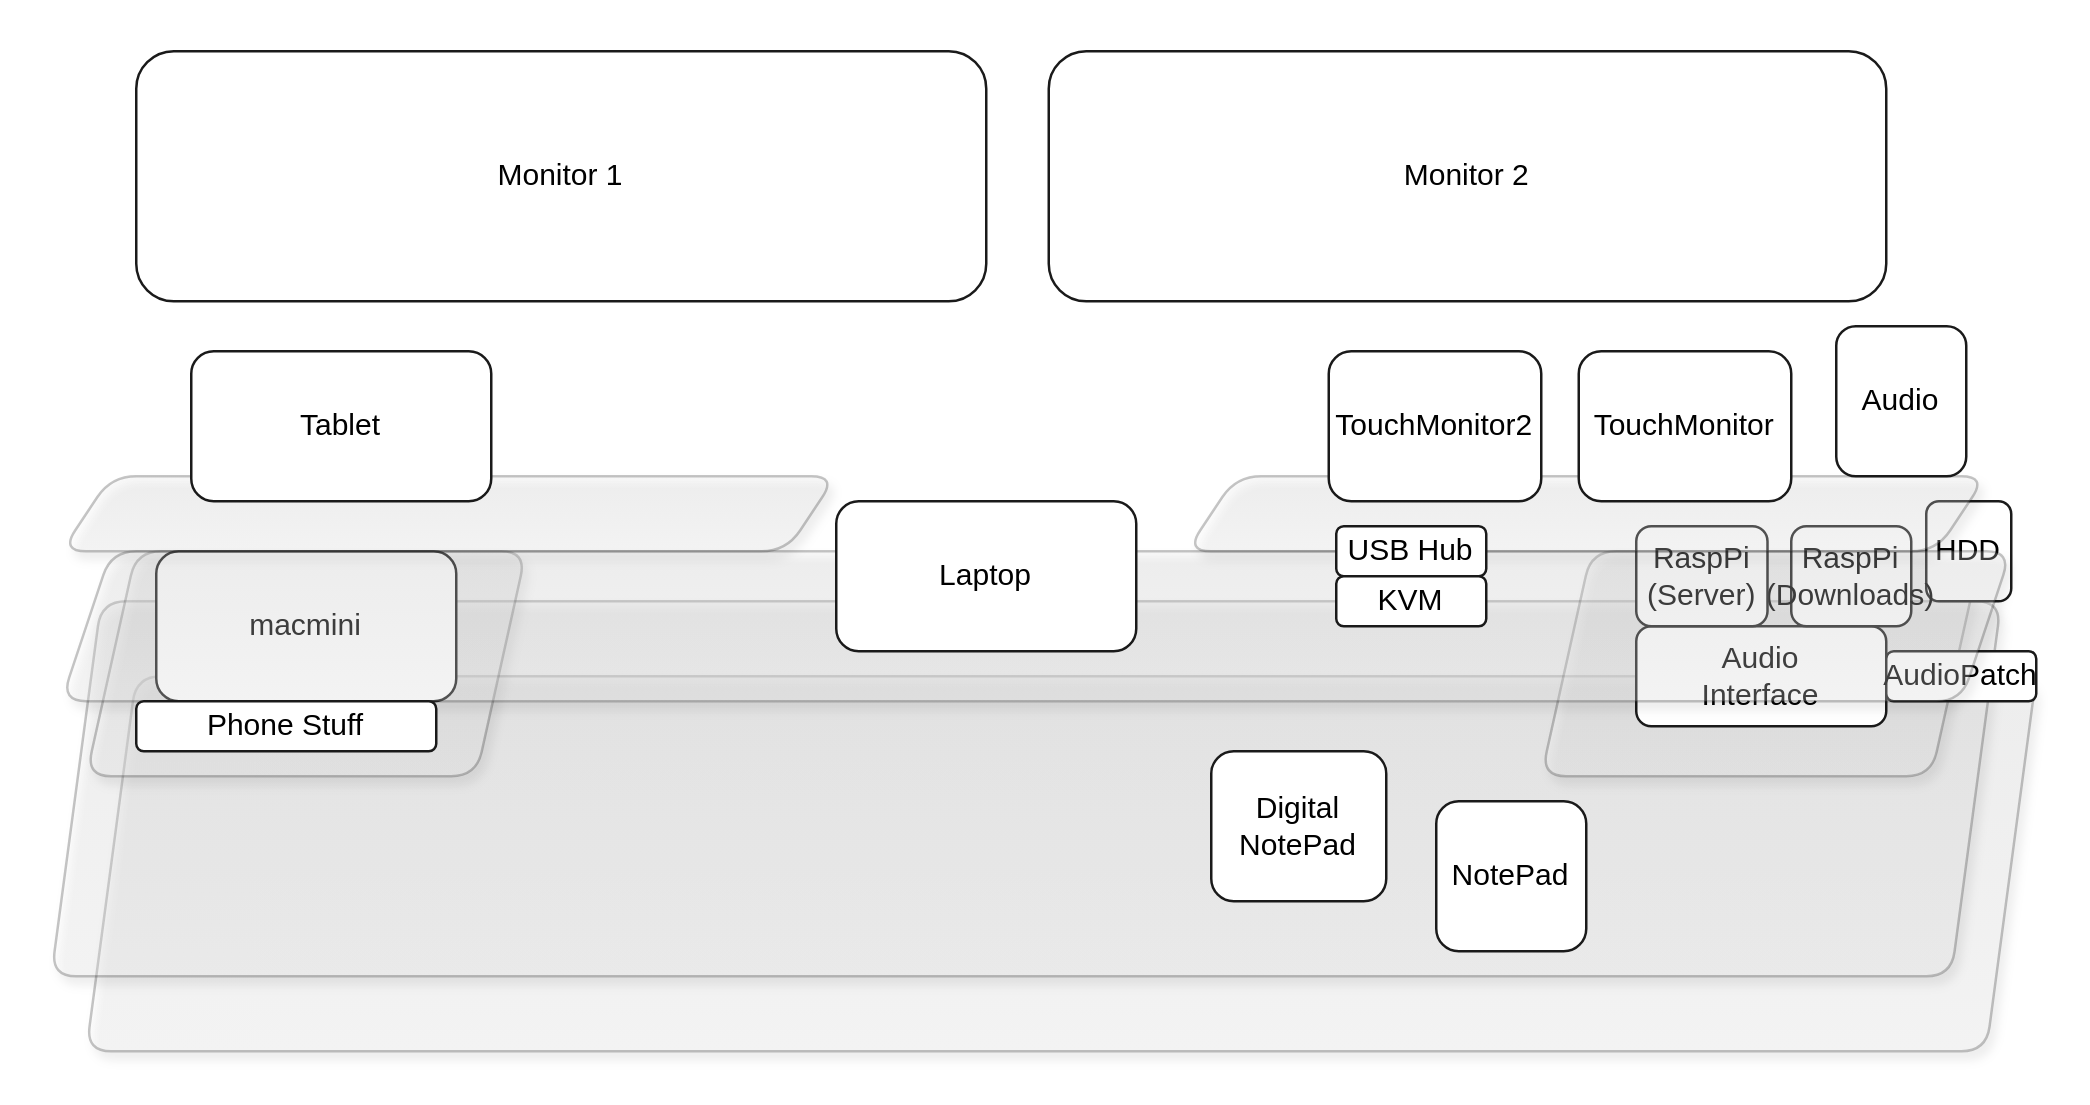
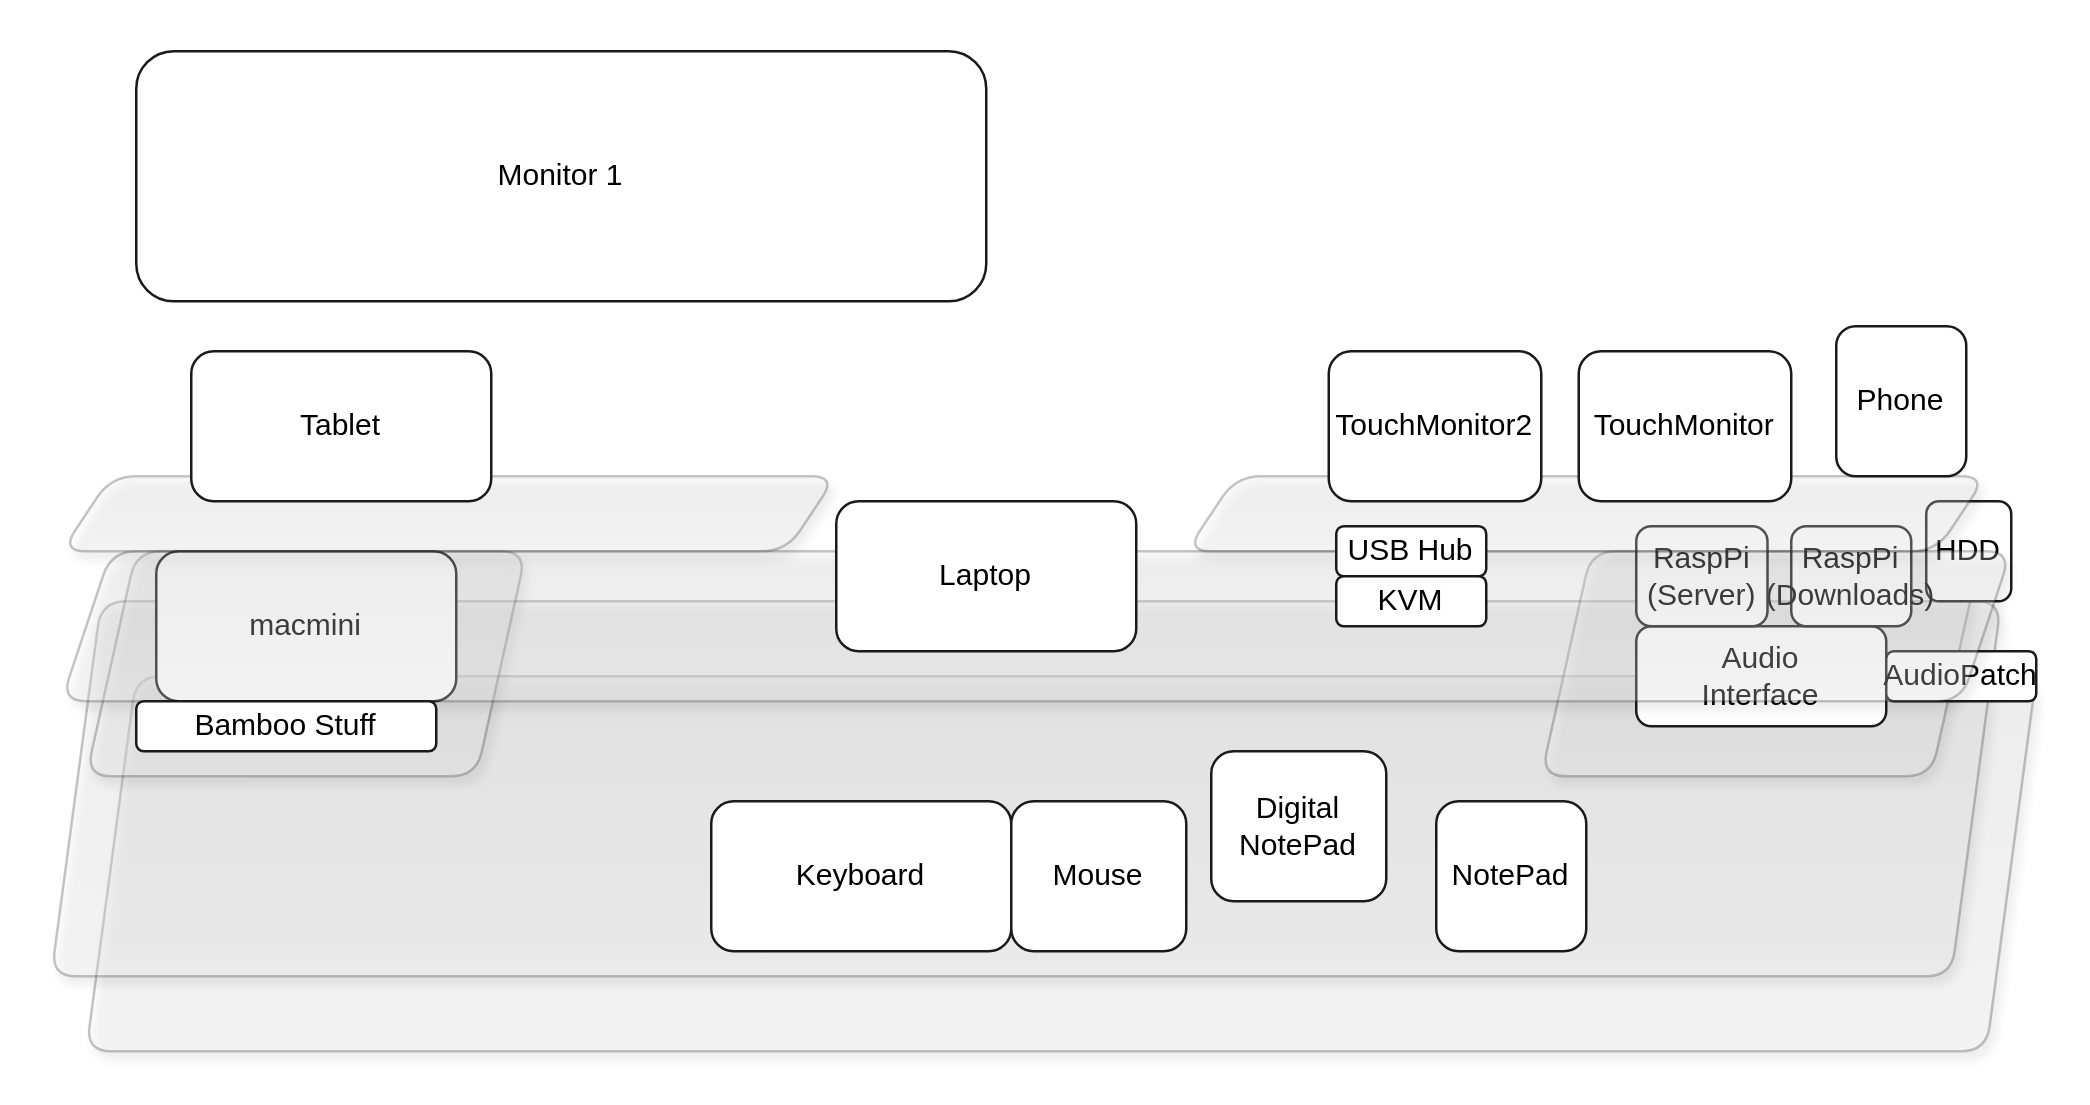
  <mxCell id="0" />
  <mxCell id="1" parent="0" />
  <mxCell id="2" value="" style="shape=parallelogram;perimeter=parallelogramPerimeter;whiteSpace=wrap;html=1;fixedSize=1;strokeColor=#1A1A1A;fillColor=#E6E6E6;opacity=25;shadow=1;rounded=1;gradientColor=#ffffff;" parent="1" vertex="1"><mxGeometry x="34" y="270" width="780" height="150" as="geometry" /></mxCell>
  <mxCell id="3" value="" style="shape=parallelogram;perimeter=parallelogramPerimeter;whiteSpace=wrap;html=1;fixedSize=1;strokeColor=#1A1A1A;fillColor=#E6E6E6;opacity=25;gradientColor=#ffffff;shadow=1;rounded=1;" vertex="1" parent="1"><mxGeometry x="20" y="240" width="780" height="150" as="geometry" /></mxCell>
  <mxCell id="4" value="" style="shape=parallelogram;perimeter=parallelogramPerimeter;whiteSpace=wrap;html=1;fixedSize=1;strokeColor=#1A1A1A;fillColor=#E6E6E6;opacity=25;rounded=1;shadow=1;gradientColor=#ffffff;" vertex="1" parent="1"><mxGeometry x="616" y="220" width="176" height="90" as="geometry" /></mxCell>
  <mxCell id="5" value="Audio&lt;br&gt;Interface" style="rounded=1;whiteSpace=wrap;html=1;strokeColor=#1A1A1A;" parent="1" vertex="1"><mxGeometry x="654" y="250" width="100" height="40" as="geometry" /></mxCell>
  <mxCell id="6" value="AudioPatch" style="rounded=1;whiteSpace=wrap;html=1;strokeColor=#1A1A1A;" vertex="1" parent="1"><mxGeometry x="754" y="260" width="60" height="20" as="geometry" /></mxCell>
  <mxCell id="7" value="HDD" style="rounded=1;whiteSpace=wrap;html=1;strokeColor=#1A1A1A;" parent="1" vertex="1"><mxGeometry x="770" y="200" width="34" height="40" as="geometry" /></mxCell>
  <mxCell id="8" value="RaspPi&lt;br&gt;(Downloads)" style="rounded=1;whiteSpace=wrap;html=1;strokeColor=#1A1A1A;" parent="1" vertex="1"><mxGeometry x="716" y="210" width="48" height="40" as="geometry" /></mxCell>
  <mxCell id="9" value="RaspPi&lt;br&gt;(Server)" style="rounded=1;whiteSpace=wrap;html=1;strokeColor=#1A1A1A;" parent="1" vertex="1"><mxGeometry x="654" y="210" width="52.5" height="40" as="geometry" /></mxCell>
  <mxCell id="10" value="" style="shape=parallelogram;perimeter=parallelogramPerimeter;whiteSpace=wrap;html=1;fixedSize=1;strokeColor=#1A1A1A;fillColor=#E6E6E6;opacity=25;rounded=1;shadow=1;gradientColor=#ffffff;" vertex="1" parent="1"><mxGeometry x="34" y="220" width="176" height="90" as="geometry" /></mxCell>
  <mxCell id="11" value="macmini" style="rounded=1;whiteSpace=wrap;html=1;strokeColor=#1A1A1A;" parent="1" vertex="1"><mxGeometry x="62" y="220" width="120" height="60" as="geometry" /></mxCell>
  <mxCell id="12" value="" style="shape=parallelogram;perimeter=parallelogramPerimeter;whiteSpace=wrap;html=1;fixedSize=1;strokeColor=#1A1A1A;fillColor=#E6E6E6;opacity=25;rounded=1;shadow=1;gradientColor=#ffffff;" vertex="1" parent="1"><mxGeometry x="24" y="220" width="780" height="60" as="geometry" /></mxCell>
  <mxCell id="13" value="" style="shape=parallelogram;perimeter=parallelogramPerimeter;whiteSpace=wrap;html=1;fixedSize=1;strokeColor=#1A1A1A;fillColor=#E6E6E6;opacity=25;rounded=1;shadow=1;gradientColor=#ffffff;" vertex="1" parent="1"><mxGeometry x="474" y="190" width="320" height="30" as="geometry" /></mxCell>
  <mxCell id="14" value="" style="shape=parallelogram;perimeter=parallelogramPerimeter;whiteSpace=wrap;html=1;fixedSize=1;strokeColor=#1A1A1A;fillColor=#E6E6E6;opacity=25;rounded=1;shadow=1;gradientColor=#ffffff;" vertex="1" parent="1"><mxGeometry x="24" y="190" width="310" height="30" as="geometry" /></mxCell>
  <mxCell id="15" value="Laptop" style="rounded=1;whiteSpace=wrap;html=1;strokeColor=#1A1A1A;" parent="1" vertex="1"><mxGeometry x="334" y="200" width="120" height="60" as="geometry" /></mxCell>
- <mxCell id="16" value="Audio" style="rounded=1;whiteSpace=wrap;html=1;strokeColor=#1A1A1A;" parent="1" vertex="1"><mxGeometry x="734" y="130" width="52" height="60" as="geometry" /></mxCell>
+ <mxCell id="16" value="Phone" style="rounded=1;whiteSpace=wrap;html=1;strokeColor=#1A1A1A;" parent="1" vertex="1"><mxGeometry x="734" y="130" width="52" height="60" as="geometry" /></mxCell>
  <mxCell id="17" value="Monitor 1" style="rounded=1;whiteSpace=wrap;html=1;strokeColor=#1A1A1A;" parent="1" vertex="1"><mxGeometry x="54" y="20" width="340" height="100" as="geometry" /></mxCell>
- <mxCell id="18" value="Monitor 2" style="rounded=1;whiteSpace=wrap;html=1;strokeColor=#1A1A1A;" parent="1" vertex="1"><mxGeometry x="419" y="20" width="335" height="100" as="geometry" /></mxCell>
  <mxCell id="19" value="Digital NotePad" style="rounded=1;whiteSpace=wrap;html=1;strokeColor=#1A1A1A;" parent="1" vertex="1"><mxGeometry x="484" y="300" width="70" height="60" as="geometry" /></mxCell>
  <mxCell id="20" value="NotePad" style="rounded=1;whiteSpace=wrap;html=1;strokeColor=#1A1A1A;" parent="1" vertex="1"><mxGeometry x="574" y="320" width="60" height="60" as="geometry" /></mxCell>
- <mxCell id="23" value="Phone Stuff" style="rounded=1;whiteSpace=wrap;html=1;strokeColor=#1A1A1A;" parent="1" vertex="1"><mxGeometry x="54" y="280" width="120" height="20" as="geometry" /></mxCell>
+ <mxCell id="21" value="Keyboard" style="rounded=1;whiteSpace=wrap;html=1;strokeColor=#1A1A1A;" parent="1" vertex="1"><mxGeometry x="284" y="320" width="120" height="60" as="geometry" /></mxCell>
+ <mxCell id="22" value="Mouse" style="rounded=1;whiteSpace=wrap;html=1;strokeColor=#1A1A1A;" parent="1" vertex="1"><mxGeometry x="404" y="320" width="70" height="60" as="geometry" /></mxCell>
+ <mxCell id="23" value="Bamboo Stuff" style="rounded=1;whiteSpace=wrap;html=1;strokeColor=#1A1A1A;" parent="1" vertex="1"><mxGeometry x="54" y="280" width="120" height="20" as="geometry" /></mxCell>
  <mxCell id="24" value="USB Hub" style="rounded=1;whiteSpace=wrap;html=1;strokeColor=#1A1A1A;" vertex="1" parent="1"><mxGeometry x="534" y="210" width="60" height="20" as="geometry" /></mxCell>
  <mxCell id="25" value="KVM" style="rounded=1;whiteSpace=wrap;html=1;strokeColor=#1A1A1A;" vertex="1" parent="1"><mxGeometry x="534" y="230" width="60" height="20" as="geometry" /></mxCell>
  <mxCell id="26" value="Tablet" style="rounded=1;whiteSpace=wrap;html=1;strokeColor=#1A1A1A;" parent="1" vertex="1"><mxGeometry x="76" y="140" width="120" height="60" as="geometry" /></mxCell>
  <mxCell id="27" value="TouchMonitor" style="rounded=1;whiteSpace=wrap;html=1;strokeColor=#1A1A1A;" vertex="1" parent="1"><mxGeometry x="631" y="140" width="85" height="60" as="geometry" /></mxCell>
  <mxCell id="28" value="TouchMonitor2" style="rounded=1;whiteSpace=wrap;html=1;strokeColor=#1A1A1A;" vertex="1" parent="1"><mxGeometry x="531" y="140" width="85" height="60" as="geometry" /></mxCell>
